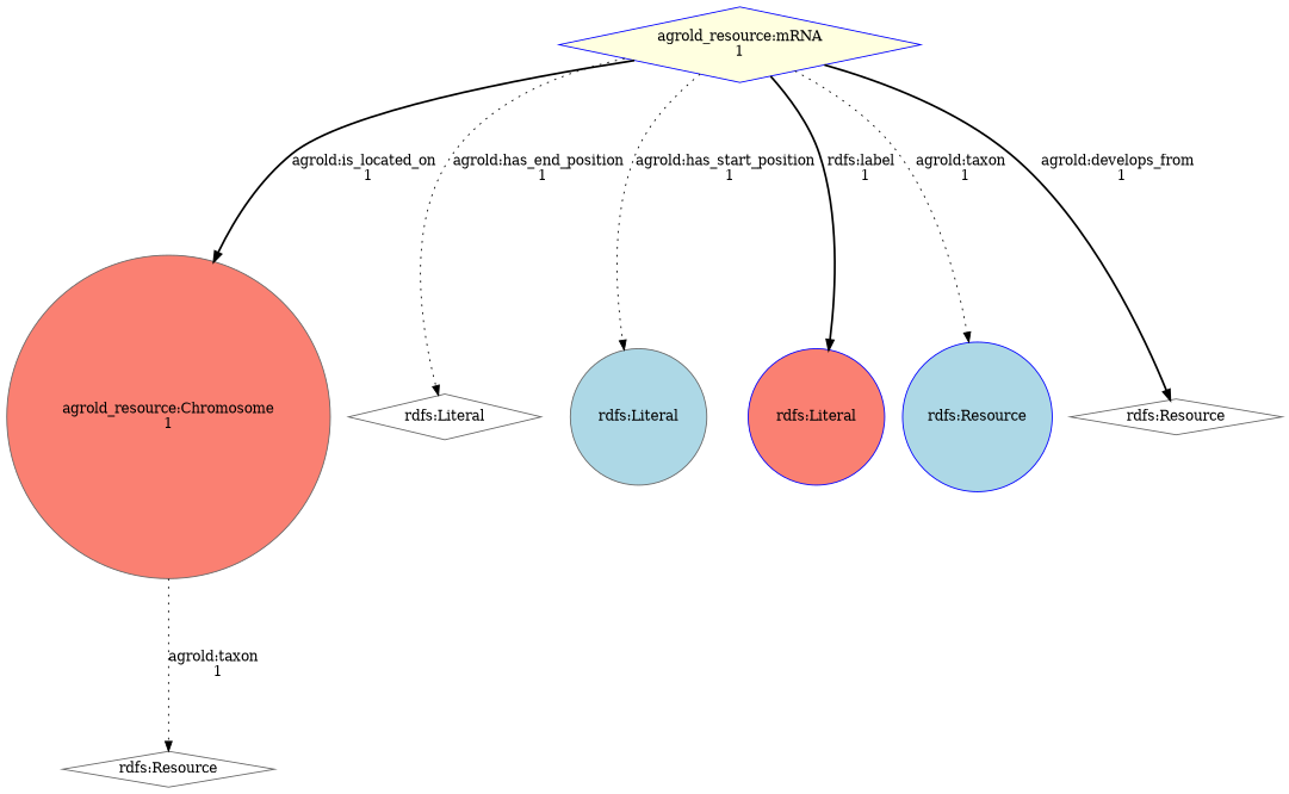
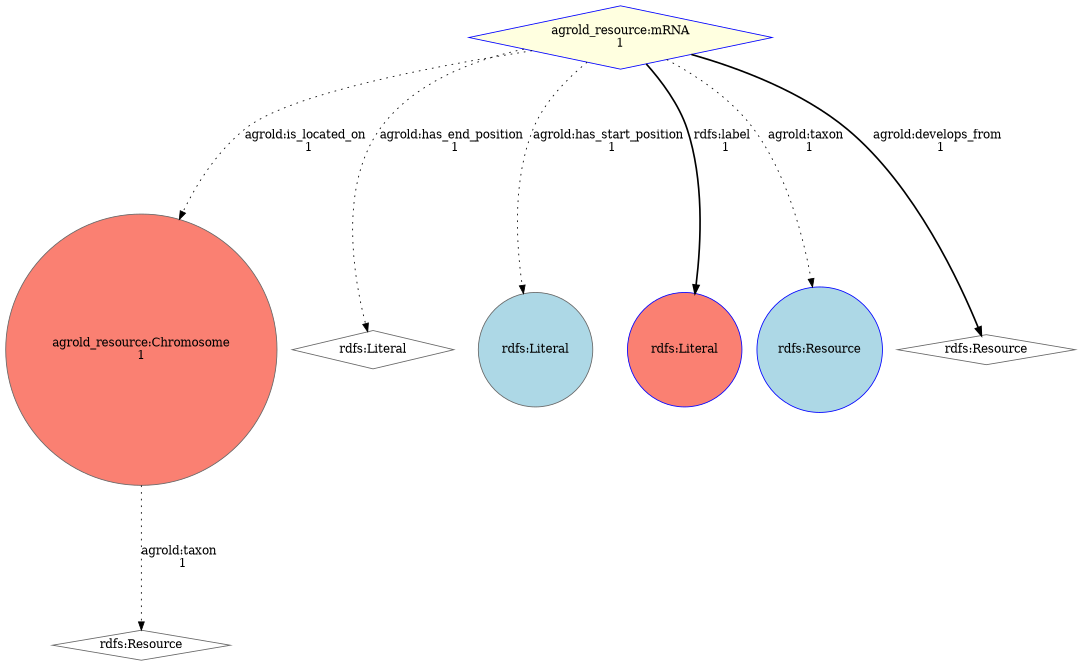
  digraph {
    rankdir=TB
    ranksep=2
    node [style=filled fillcolor=white color=gray40 shape=circle]
    edge [style=dotted]
    n1 [label="agrold_resource:Chromosome\n1" fillcolor=salmon]
    n2 [label="rdfs:Resource" shape=diamond]
    n3 [label="agrold_resource:mRNA\n1" fillcolor=lightyellow color=blue shape=diamond]
    n4 [height=0.3 label="rdfs:Literal" shape=diamond]
    n5 [height=0.3 label="rdfs:Literal" fillcolor=lightblue]
    n6 [height=0.3 label="rdfs:Literal" fillcolor=salmon color=blue]
    n7 [label="rdfs:Resource" fillcolor=lightblue color=blue]
    n8 [label="rdfs:Resource" shape=diamond]
    n1 -> n2 [label="agrold:taxon\n  1"]
-   n3 -> n1 [label="agrold:is_located_on\n  1" style=bold]
+   n3 -> n1 [label="agrold:is_located_on\n  1"]
    n3 -> n4 [label="agrold:has_end_position\n  1"]
    n3 -> n5 [label="agrold:has_start_position\n  1"]
    n3 -> n6 [label="rdfs:label\n  1" style=bold]
    n3 -> n7 [label="agrold:taxon\n  1"]
    n3 -> n8 [label="agrold:develops_from\n  1" style=bold]
  }
